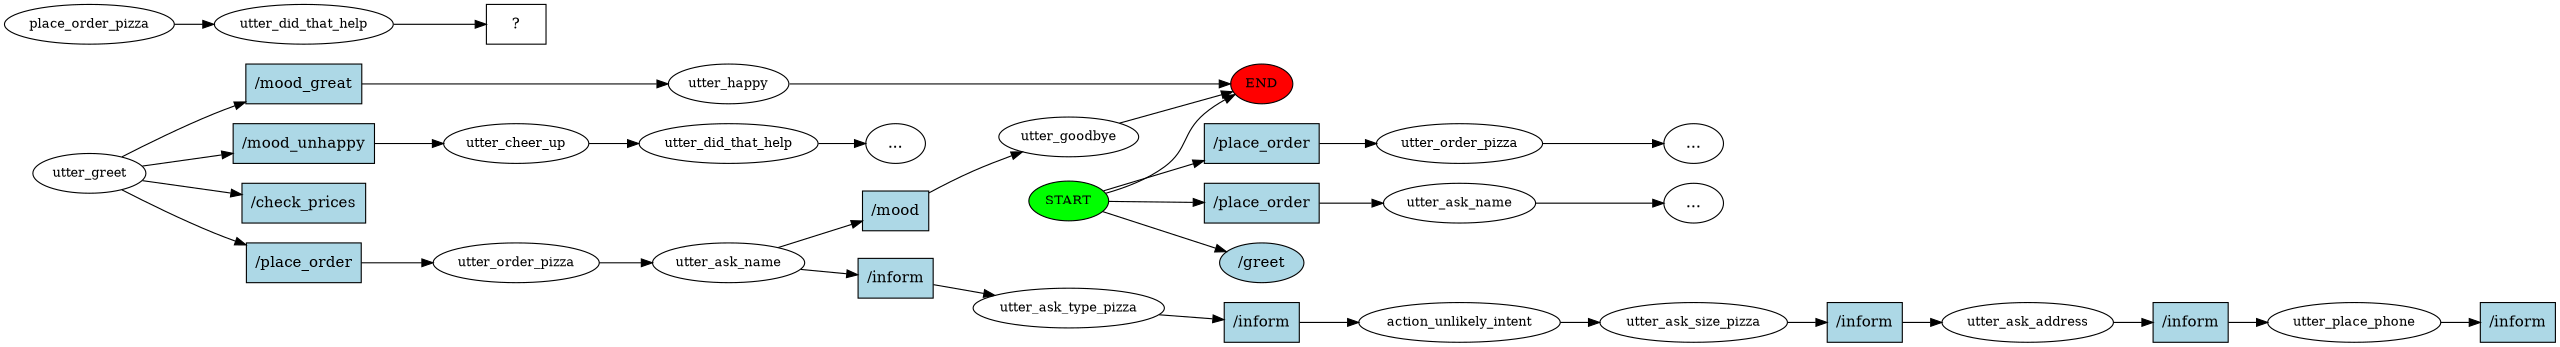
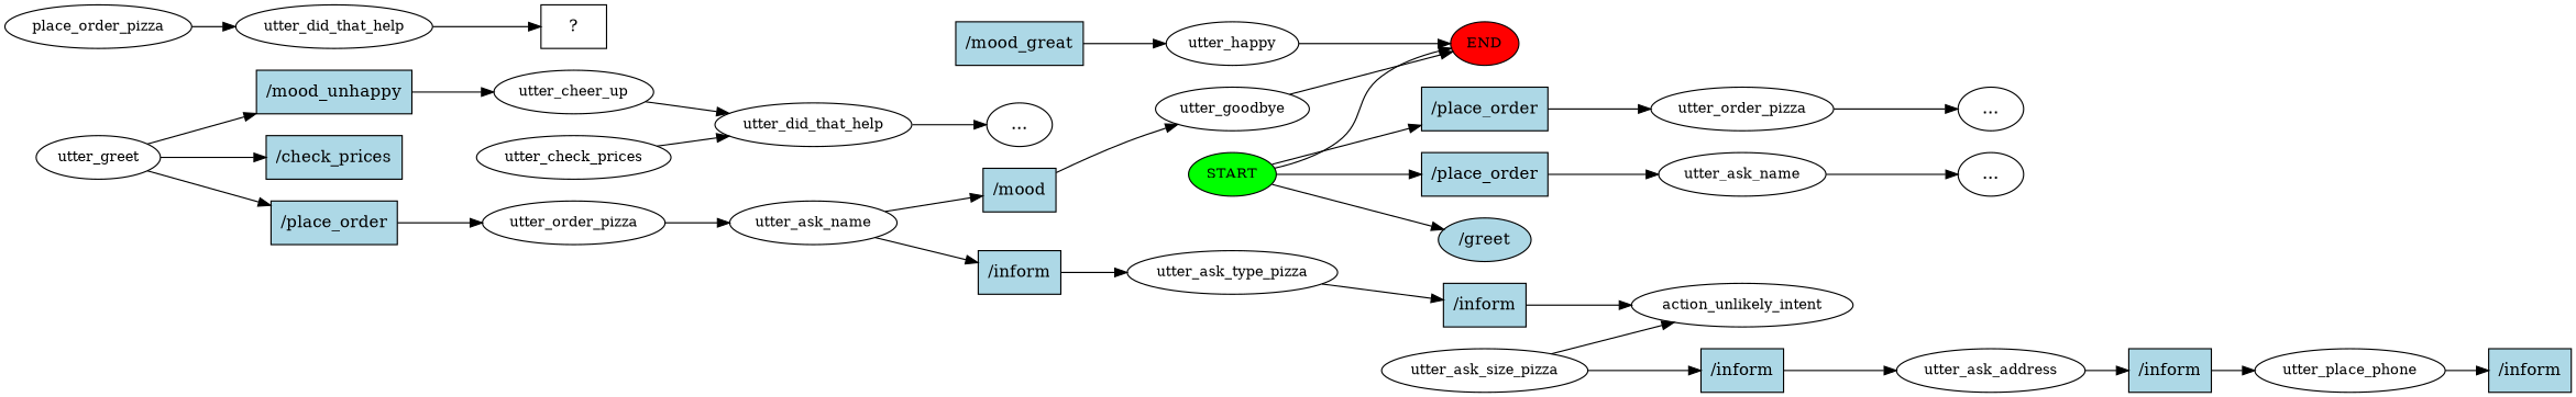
  digraph {
    rankdir=LR
    node [fontsize=12]
    n1 [fillcolor=green label=START style=filled]
    n2 [fillcolor=red label=END style=filled]
    n3 [fillcolor=lightblue label="/place_order" shape=rect style=filled fontsize=""]
    n4 [fillcolor=lightblue label="/place_order" shape=rect style=filled fontsize=""]
    n5 [fillcolor=lightblue label="/greet" shape=ellipse style=filled fontsize=""]
    n6 [label=utter_order_pizza]
    n7 [label=utter_ask_name]
    n8 [label="..." fontsize=""]
    n9 [label="..." fontsize=""]
    n10 [label=utter_greet]
    n11 [fillcolor=lightblue label="/mood_great" shape=rect style=filled fontsize=""]
    n12 [fillcolor=lightblue label="/mood_unhappy" shape=rect style=filled fontsize=""]
    n13 [fillcolor=lightblue label="/check_prices" shape=rect style=filled fontsize=""]
    n14 [fillcolor=lightblue label="/place_order" shape=rect style=filled fontsize=""]
    n15 [label=utter_happy]
    n16 [label=utter_cheer_up]
    n17 [label=utter_order_pizza]
    n18 [label=utter_did_that_help]
    n19 [label="..." fontsize=""]
+   n20 [label=utter_check_prices]
    n21 [label=utter_ask_name]
    n22 [fillcolor=lightblue label="/mood" shape=rect style=filled fontsize=""]
    n23 [fillcolor=lightblue label="/inform" shape=rect style=filled fontsize=""]
    n24 [label=utter_goodbye]
    n25 [label=utter_ask_type_pizza]
    n26 [fillcolor=lightblue label="/inform" shape=rect style=filled fontsize=""]
    n27 [label=action_unlikely_intent]
    n28 [label=utter_ask_size_pizza]
    n29 [fillcolor=lightblue label="/inform" shape=rect style=filled fontsize=""]
    n30 [label=utter_ask_address]
    n31 [fillcolor=lightblue label="/inform" shape=rect style=filled fontsize=""]
    n32 [label=utter_place_phone]
    n33 [fillcolor=lightblue label="/inform" shape=rect style=filled fontsize=""]
    n34 [label=place_order_pizza]
    n35 [label=utter_did_that_help]
    n36 [label="  ?  " shape=rect fontsize=""]
    n1 -> n2
    n1 -> n3
    n1 -> n4
    n1 -> n5
    n3 -> n6
    n4 -> n7
    n6 -> n8
    n7 -> n9
-   n10 -> n11
    n10 -> n12
    n10 -> n13
    n10 -> n14
    n11 -> n15
    n12 -> n16
    n14 -> n17
    n15 -> n2
    n16 -> n18
    n17 -> n21
    n18 -> n19
+   n20 -> n18
    n21 -> n22
    n21 -> n23
    n22 -> n24
    n23 -> n25
    n24 -> n2
    n25 -> n26
    n26 -> n27
-   n27 -> n28
+   n28 -> n27
    n28 -> n29
    n29 -> n30
    n30 -> n31
    n31 -> n32
    n32 -> n33
    n34 -> n35
    n35 -> n36
  }
